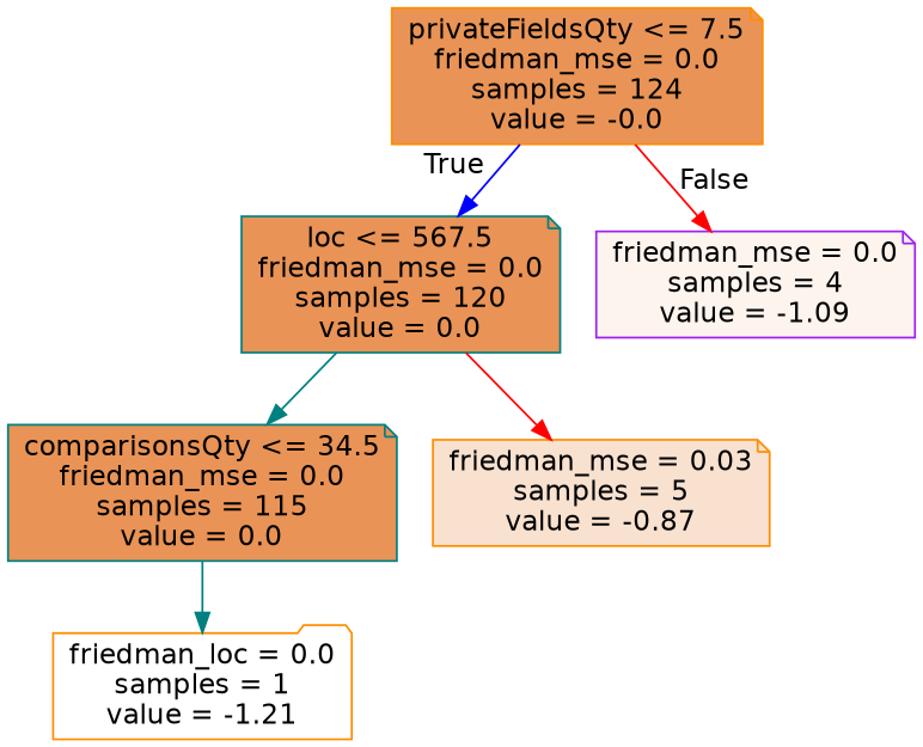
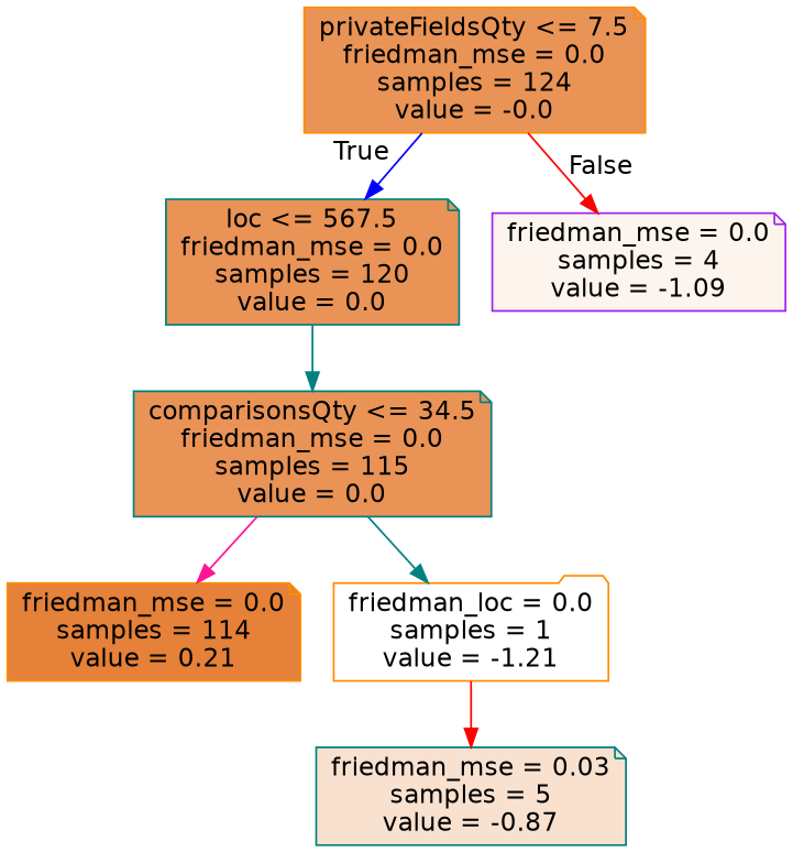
  digraph {
    node [color=darkorange fillcolor="#e99356" fontname=helvetica shape=note style="filled, rounded"]
    edge [color=red fontname=helvetica]
    n1 [fillcolor="#e99456" label="privateFieldsQty <= 7.5\nfriedman_mse = 0.0\nsamples = 124\nvalue = -0.0"]
    n2 [color=teal label="loc <= 567.5\nfriedman_mse = 0.0\nsamples = 120\nvalue = 0.0"]
    n3 [color=purple fillcolor="#fdf4ed" label="friedman_mse = 0.0\nsamples = 4\nvalue = -1.09"]
    n4 [color=teal label="comparisonsQty <= 34.5\nfriedman_mse = 0.0\nsamples = 115\nvalue = 0.0"]
-   n5 [fillcolor="#f9e1d0" label="friedman_mse = 0.03\nsamples = 5\nvalue = -0.87"]
+   n5 [color=teal fillcolor="#f9e1d0" label="friedman_mse = 0.03\nsamples = 5\nvalue = -0.87"]
+   n6 [fillcolor="#e58139" label="friedman_mse = 0.0\nsamples = 114\nvalue = 0.21"]
    n7 [fillcolor="#ffffff" label="friedman_loc = 0.0\nsamples = 1\nvalue = -1.21" shape=folder]
    n1 -> n2 [color=blue headlabel=True labelangle=45 labeldistance=2.5]
    n1 -> n3 [headlabel=False labelangle=-45 labeldistance=2.5]
    n2 -> n4 [color=teal]
-   n2 -> n5
+   n7 -> n5
+   n4 -> n6 [color=deeppink]
    n4 -> n7 [color=teal]
  }
